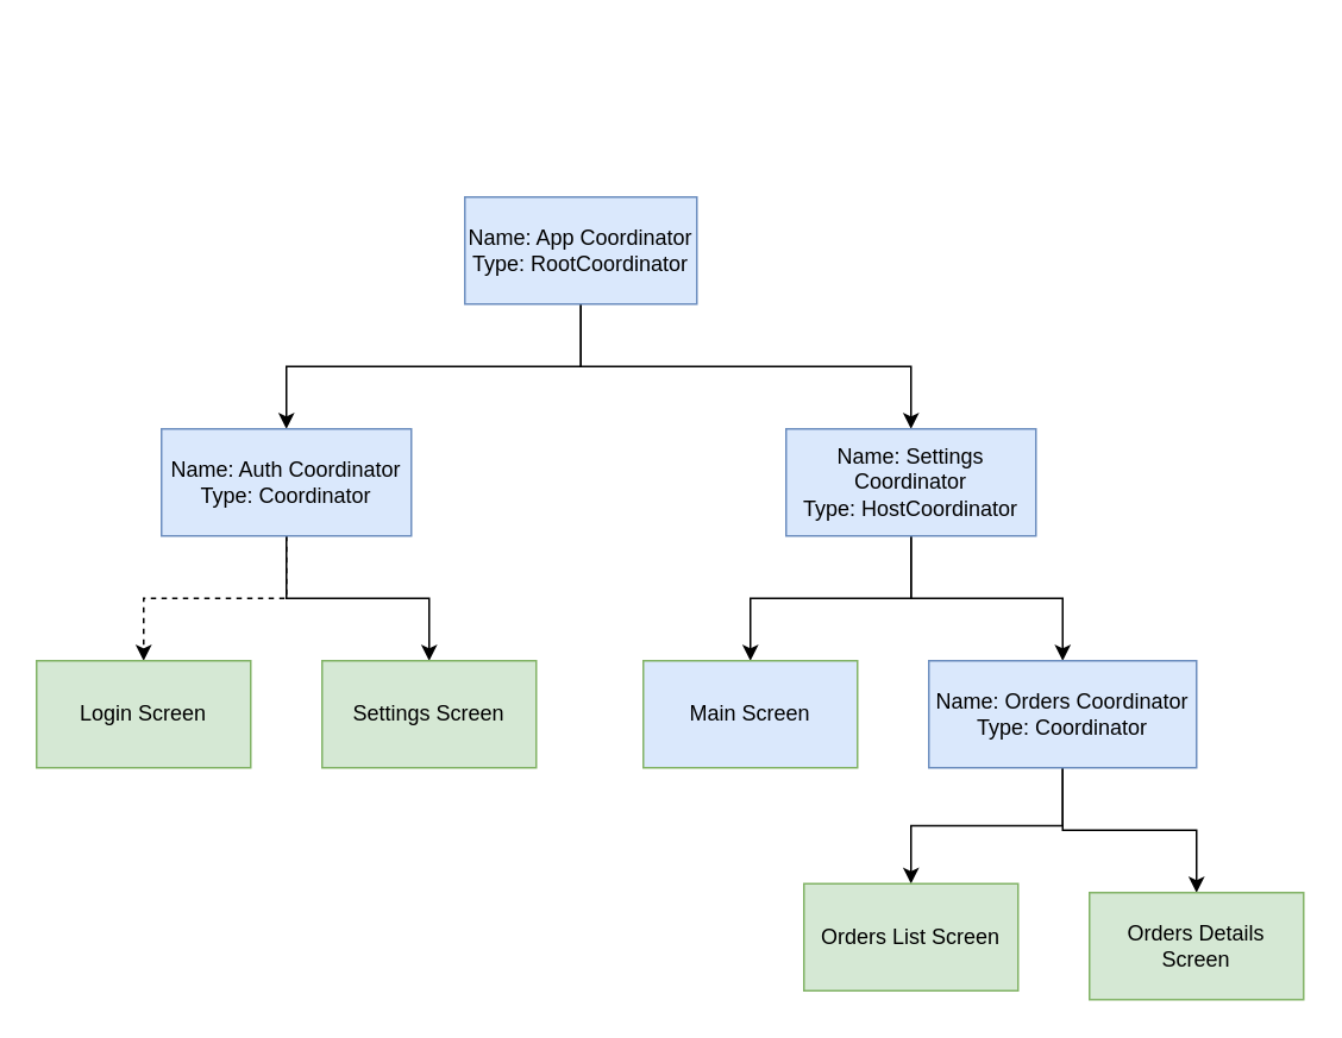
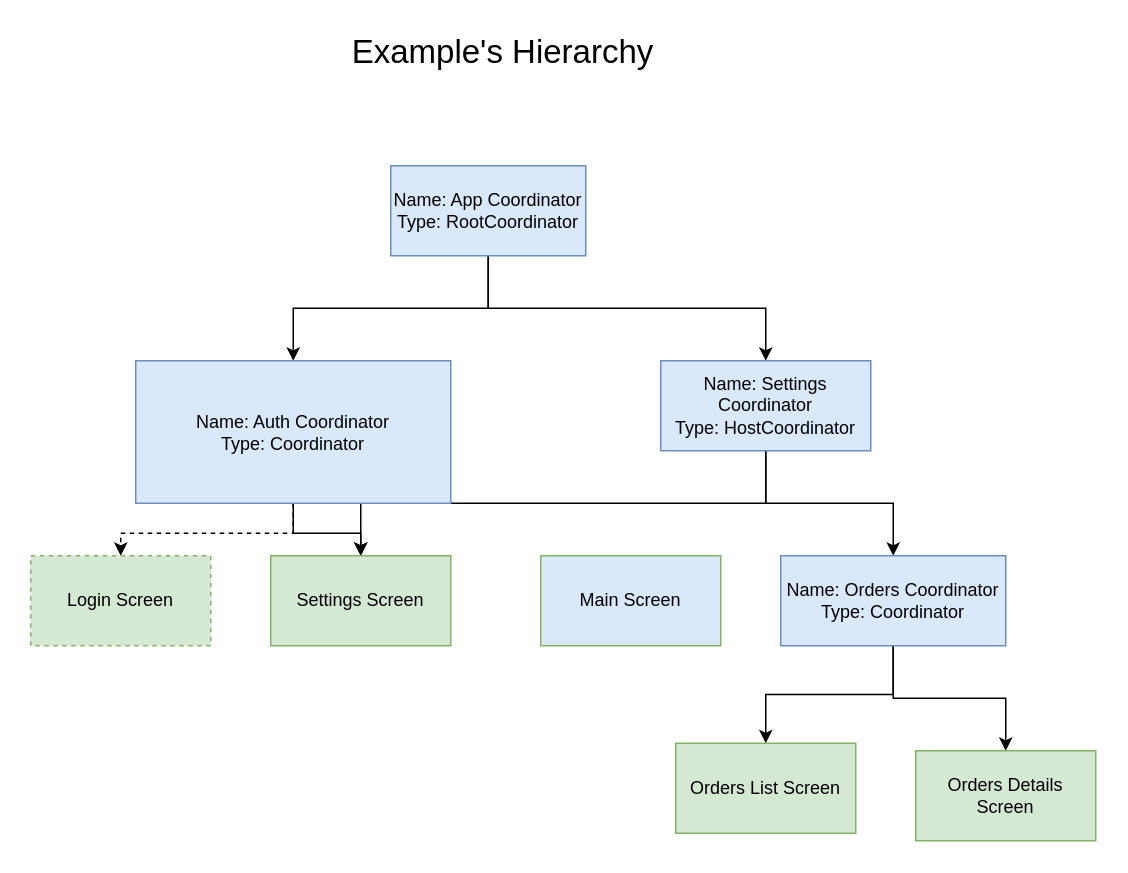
  <mxCell id="0" />
  <mxCell id="1" parent="0" />
+ <mxCell id="2" value="&lt;font style=&quot;font-size: 22px;&quot;&gt;Example's Hierarchy&lt;/font&gt;" style="text;html=1;align=center;verticalAlign=middle;whiteSpace=wrap;rounded=0;" vertex="1" parent="1"><mxGeometry x="200" y="20" width="270" height="30" as="geometry" /></mxCell>
  <mxCell id="3" style="edgeStyle=orthogonalEdgeStyle;rounded=0;orthogonalLoop=1;jettySize=auto;html=1;exitX=0.5;exitY=1;exitDx=0;exitDy=0;" edge="1" parent="1" source="5" target="11"><mxGeometry relative="1" as="geometry" /></mxCell>
  <mxCell id="4" style="edgeStyle=orthogonalEdgeStyle;rounded=0;orthogonalLoop=1;jettySize=auto;html=1;exitX=0.5;exitY=1;exitDx=0;exitDy=0;" edge="1" parent="1" source="5" target="8"><mxGeometry relative="1" as="geometry" /></mxCell>
  <mxCell id="5" value="Name: App Coordinator&lt;br&gt;Type:&amp;nbsp;RootCoordinator" style="rounded=0;whiteSpace=wrap;html=1;fillColor=#dae8fc;strokeColor=#6c8ebf;" vertex="1" parent="1"><mxGeometry x="260" y="110" width="130" height="60" as="geometry" /></mxCell>
- <mxCell id="6" style="edgeStyle=orthogonalEdgeStyle;rounded=0;orthogonalLoop=1;jettySize=auto;html=1;exitX=0.5;exitY=1;exitDx=0;exitDy=0;entryX=0.5;entryY=0;entryDx=0;entryDy=0;" edge="1" parent="1" source="8" target="15"><mxGeometry relative="1" as="geometry" /></mxCell>
+ <mxCell id="6" style="edgeStyle=orthogonalEdgeStyle;rounded=0;orthogonalLoop=1;jettySize=auto;html=1;exitX=0.5;exitY=1;exitDx=0;exitDy=0;" edge="1" parent="1" source="8" target="17"><mxGeometry relative="1" as="geometry" /></mxCell>
  <mxCell id="7" style="edgeStyle=orthogonalEdgeStyle;rounded=0;orthogonalLoop=1;jettySize=auto;html=1;exitX=0.5;exitY=1;exitDx=0;exitDy=0;entryX=0.5;entryY=0;entryDx=0;entryDy=0;" edge="1" parent="1" source="8" target="14"><mxGeometry relative="1" as="geometry" /></mxCell>
  <mxCell id="8" value="Name: Settings Coordinator&lt;br&gt;Type:&amp;nbsp;HostCoordinator" style="rounded=0;whiteSpace=wrap;html=1;fillColor=#dae8fc;strokeColor=#6c8ebf;" vertex="1" parent="1"><mxGeometry x="440" y="240" width="140" height="60" as="geometry" /></mxCell>
  <mxCell id="9" style="edgeStyle=orthogonalEdgeStyle;rounded=0;orthogonalLoop=1;jettySize=auto;html=1;exitX=0.5;exitY=1;exitDx=0;exitDy=0;entryX=0.5;entryY=0;entryDx=0;entryDy=0;dashed=1;" edge="1" parent="1" source="11" target="16"><mxGeometry relative="1" as="geometry" /></mxCell>
  <mxCell id="10" style="edgeStyle=orthogonalEdgeStyle;rounded=0;orthogonalLoop=1;jettySize=auto;html=1;exitX=0.5;exitY=1;exitDx=0;exitDy=0;entryX=0.5;entryY=0;entryDx=0;entryDy=0;" edge="1" parent="1" source="11" target="17"><mxGeometry relative="1" as="geometry" /></mxCell>
- <mxCell id="11" value="Name: Auth Coordinator&lt;br&gt;Type: Coordinator" style="rounded=0;whiteSpace=wrap;html=1;fillColor=#dae8fc;strokeColor=#6c8ebf;" vertex="1" parent="1"><mxGeometry x="90" y="240" width="140" height="60" as="geometry" /></mxCell>
+ <mxCell id="11" value="Name: Auth Coordinator&lt;br&gt;Type: Coordinator" style="rounded=0;whiteSpace=wrap;html=1;fillColor=#dae8fc;strokeColor=#6c8ebf;" vertex="1" parent="1"><mxGeometry x="90" y="240" width="210" height="95" as="geometry" /></mxCell>
  <mxCell id="12" style="edgeStyle=orthogonalEdgeStyle;rounded=0;orthogonalLoop=1;jettySize=auto;html=1;exitX=0.5;exitY=1;exitDx=0;exitDy=0;" edge="1" parent="1" source="14" target="19"><mxGeometry relative="1" as="geometry" /></mxCell>
  <mxCell id="13" style="edgeStyle=orthogonalEdgeStyle;rounded=0;orthogonalLoop=1;jettySize=auto;html=1;exitX=0.5;exitY=1;exitDx=0;exitDy=0;" edge="1" parent="1" source="14" target="18"><mxGeometry relative="1" as="geometry" /></mxCell>
  <mxCell id="14" value="Name: Orders Coordinator&lt;br&gt;Type: Coordinator" style="rounded=0;whiteSpace=wrap;html=1;fillColor=#dae8fc;strokeColor=#6c8ebf;" vertex="1" parent="1"><mxGeometry x="520" y="370" width="150" height="60" as="geometry" /></mxCell>
  <mxCell id="15" value="Main Screen" style="rounded=0;whiteSpace=wrap;html=1;fillColor=#dae8fc;strokeColor=#82b366;" vertex="1" parent="1"><mxGeometry x="360" y="370" width="120" height="60" as="geometry" /></mxCell>
- <mxCell id="16" value="Login Screen" style="rounded=0;whiteSpace=wrap;html=1;fillColor=#d5e8d4;strokeColor=#82b366;" vertex="1" parent="1"><mxGeometry x="20" y="370" width="120" height="60" as="geometry" /></mxCell>
+ <mxCell id="16" value="Login Screen" style="rounded=0;whiteSpace=wrap;html=1;fillColor=#d5e8d4;strokeColor=#82b366;dashed=1;" vertex="1" parent="1"><mxGeometry x="20" y="370" width="120" height="60" as="geometry" /></mxCell>
  <mxCell id="17" value="Settings Screen" style="rounded=0;whiteSpace=wrap;html=1;fillColor=#d5e8d4;strokeColor=#82b366;" vertex="1" parent="1"><mxGeometry x="180" y="370" width="120" height="60" as="geometry" /></mxCell>
  <mxCell id="18" value="Orders Details Screen" style="rounded=0;whiteSpace=wrap;html=1;fillColor=#d5e8d4;strokeColor=#82b366;" vertex="1" parent="1"><mxGeometry x="610" y="500" width="120" height="60" as="geometry" /></mxCell>
  <mxCell id="19" value="Orders List Screen" style="rounded=0;whiteSpace=wrap;html=1;fillColor=#d5e8d4;strokeColor=#82b366;" vertex="1" parent="1"><mxGeometry x="450" y="495" width="120" height="60" as="geometry" /></mxCell>
